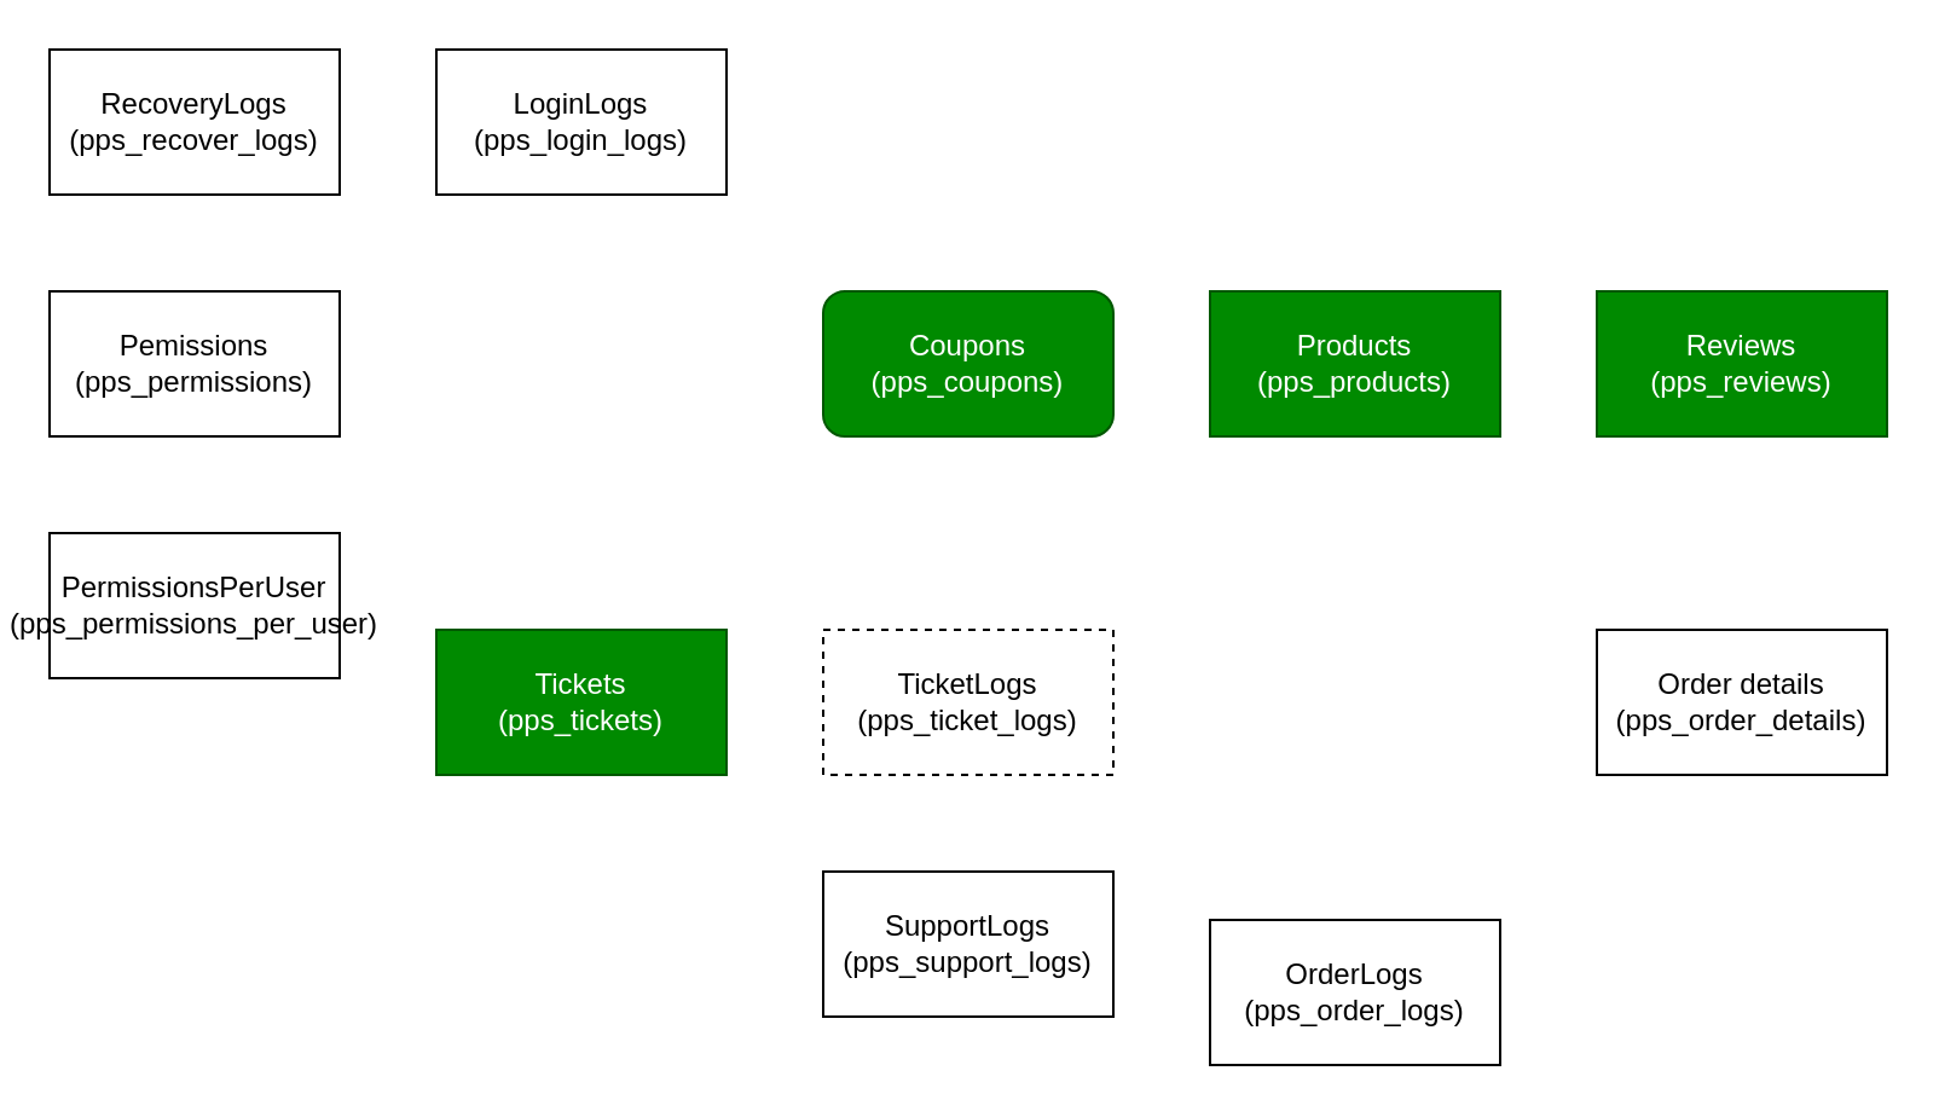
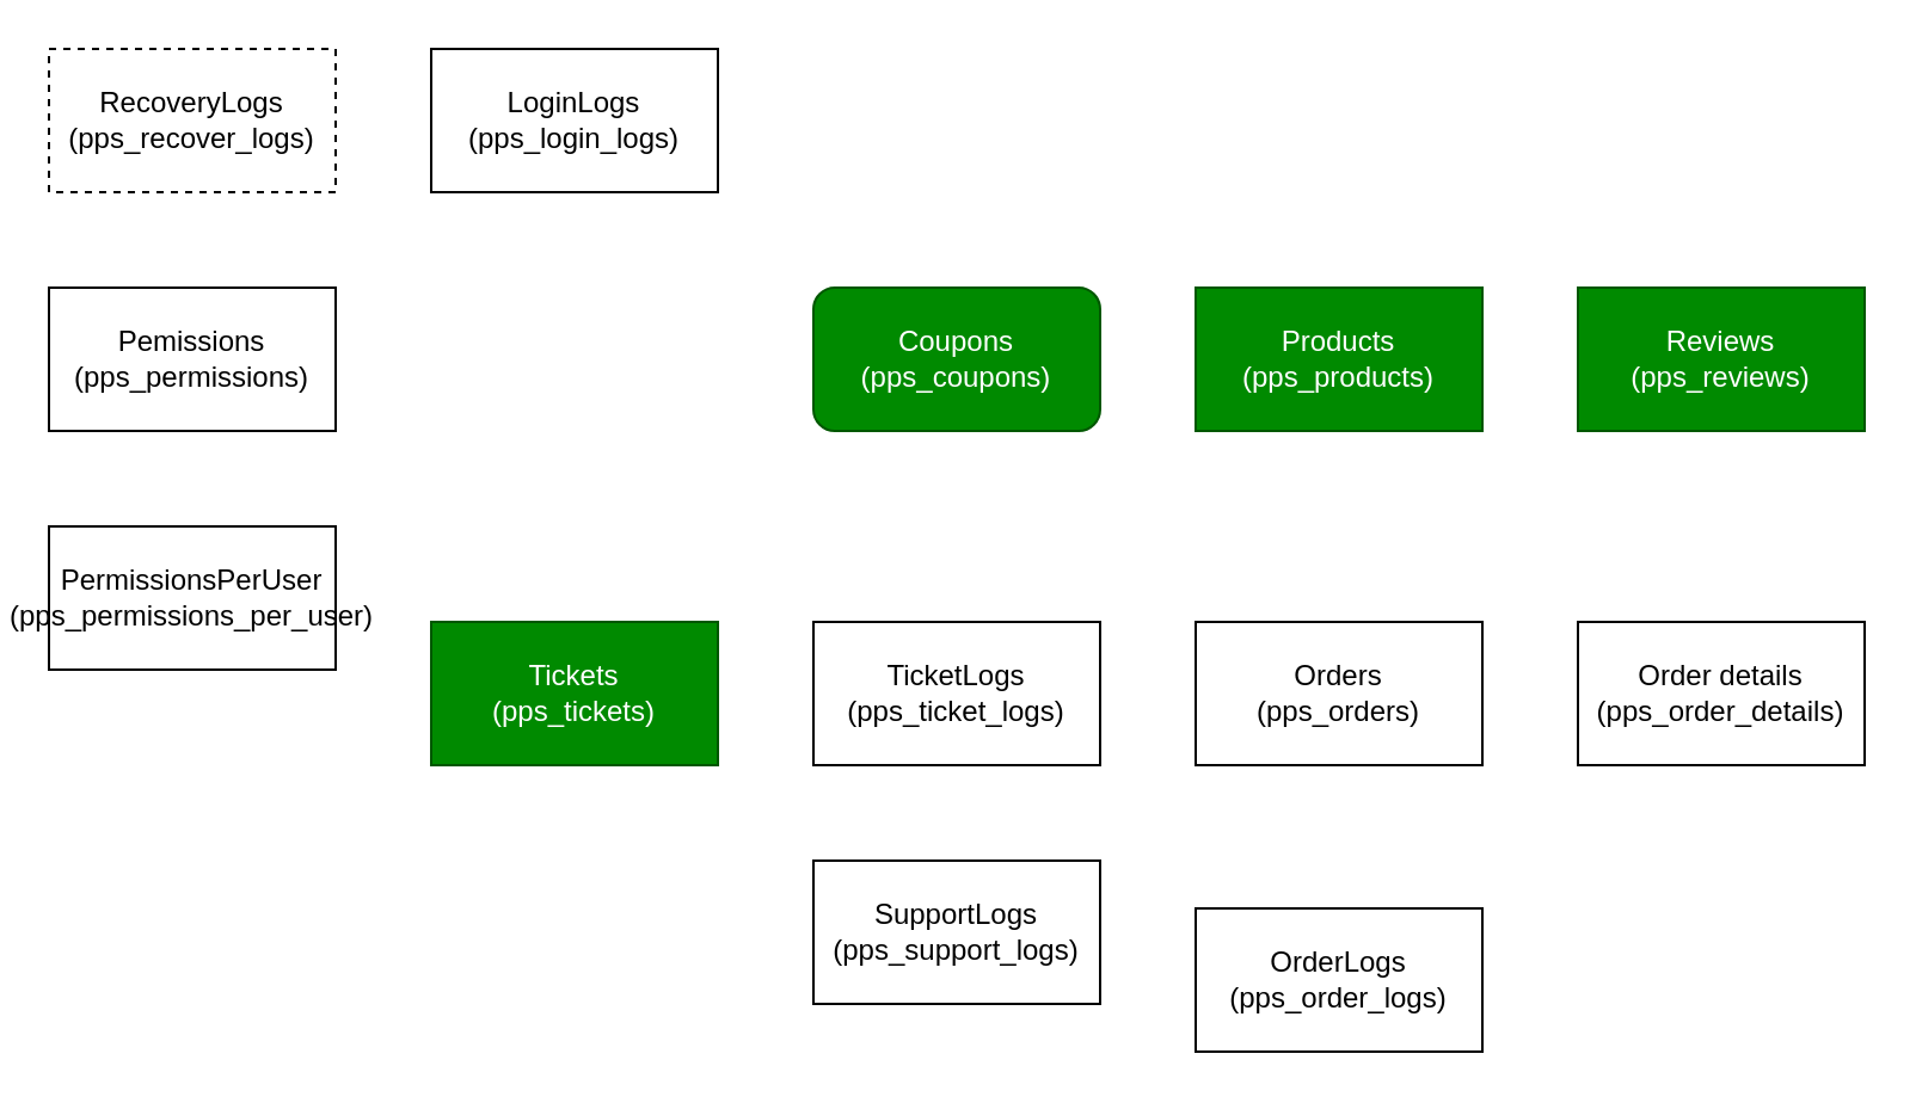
  <mxCell id="0" />
  <mxCell id="1" parent="0" />
  <mxCell id="2" value="Products&lt;br&gt;(pps_products)" style="rounded=0;whiteSpace=wrap;html=1;fillColor=#008a00;fontColor=#ffffff;strokeColor=#005700;" parent="1" vertex="1"><mxGeometry x="500" y="120" width="120" height="60" as="geometry" /></mxCell>
  <mxCell id="3" value="Coupons&lt;br&gt;(pps_coupons)" style="whiteSpace=wrap;html=1;fillColor=#008a00;fontColor=#ffffff;strokeColor=#005700;rounded=1;" parent="1" vertex="1"><mxGeometry x="340" y="120" width="120" height="60" as="geometry" /></mxCell>
  <mxCell id="4" value="Reviews&lt;br&gt;(pps_reviews)" style="rounded=0;whiteSpace=wrap;html=1;fillColor=#008a00;fontColor=#ffffff;strokeColor=#005700;" parent="1" vertex="1"><mxGeometry x="660" y="120" width="120" height="60" as="geometry" /></mxCell>
  <mxCell id="5" value="Tickets&lt;br&gt;(pps_tickets)" style="rounded=0;whiteSpace=wrap;html=1;fillColor=#008a00;fontColor=#ffffff;strokeColor=#005700;" parent="1" vertex="1"><mxGeometry x="180" y="260" width="120" height="60" as="geometry" /></mxCell>
- <mxCell id="6" value="TicketLogs&lt;br&gt;(pps_ticket_logs)" style="rounded=0;whiteSpace=wrap;html=1;dashed=1;" parent="1" vertex="1"><mxGeometry x="340" y="260" width="120" height="60" as="geometry" /></mxCell>
+ <mxCell id="6" value="TicketLogs&lt;br&gt;(pps_ticket_logs)" style="rounded=0;whiteSpace=wrap;html=1;" parent="1" vertex="1"><mxGeometry x="340" y="260" width="120" height="60" as="geometry" /></mxCell>
  <mxCell id="7" value="LoginLogs&lt;br&gt;(pps_login_logs)" style="rounded=0;whiteSpace=wrap;html=1;" parent="1" vertex="1"><mxGeometry x="180" width="120" height="60" as="geometry" y="20" /></mxCell>
- <mxCell id="8" value="RecoveryLogs&lt;br&gt;(pps_recover_logs)" style="rounded=0;whiteSpace=wrap;html=1;" parent="1" vertex="1"><mxGeometry x="20" width="120" height="60" as="geometry" y="20" /></mxCell>
+ <mxCell id="8" value="RecoveryLogs&lt;br&gt;(pps_recover_logs)" style="rounded=0;whiteSpace=wrap;html=1;dashed=1;" parent="1" vertex="1"><mxGeometry x="20" width="120" height="60" as="geometry" y="20" /></mxCell>
  <mxCell id="9" value="SupportLogs&lt;br&gt;(pps_support_logs)" style="rounded=0;whiteSpace=wrap;html=1;" parent="1" vertex="1"><mxGeometry x="340" y="360" width="120" height="60" as="geometry" /></mxCell>
+ <mxCell id="10" value="Orders&lt;br&gt;(pps_orders)" style="rounded=0;whiteSpace=wrap;html=1;" parent="1" vertex="1"><mxGeometry x="500" y="260" width="120" height="60" as="geometry" /></mxCell>
  <mxCell id="11" value="OrderLogs&lt;br&gt;(pps_order_logs)" style="rounded=0;whiteSpace=wrap;html=1;" parent="1" vertex="1"><mxGeometry x="500" y="380" width="120" height="60" as="geometry" /></mxCell>
  <mxCell id="12" value="Pemissions&lt;br&gt;(pps_permissions)" style="rounded=0;whiteSpace=wrap;html=1;" parent="1" vertex="1"><mxGeometry x="20" y="120" width="120" height="60" as="geometry" /></mxCell>
  <mxCell id="13" value="PermissionsPerUser&lt;br&gt;(pps_permissions_per_user)" style="rounded=0;whiteSpace=wrap;html=1;" parent="1" vertex="1"><mxGeometry x="20" y="220" width="120" height="60" as="geometry" /></mxCell>
  <mxCell id="14" value="Order details&lt;br&gt;(pps_order_details)" style="rounded=0;whiteSpace=wrap;html=1;" vertex="1" parent="1"><mxGeometry x="660" y="260" width="120" height="60" as="geometry" /></mxCell>
